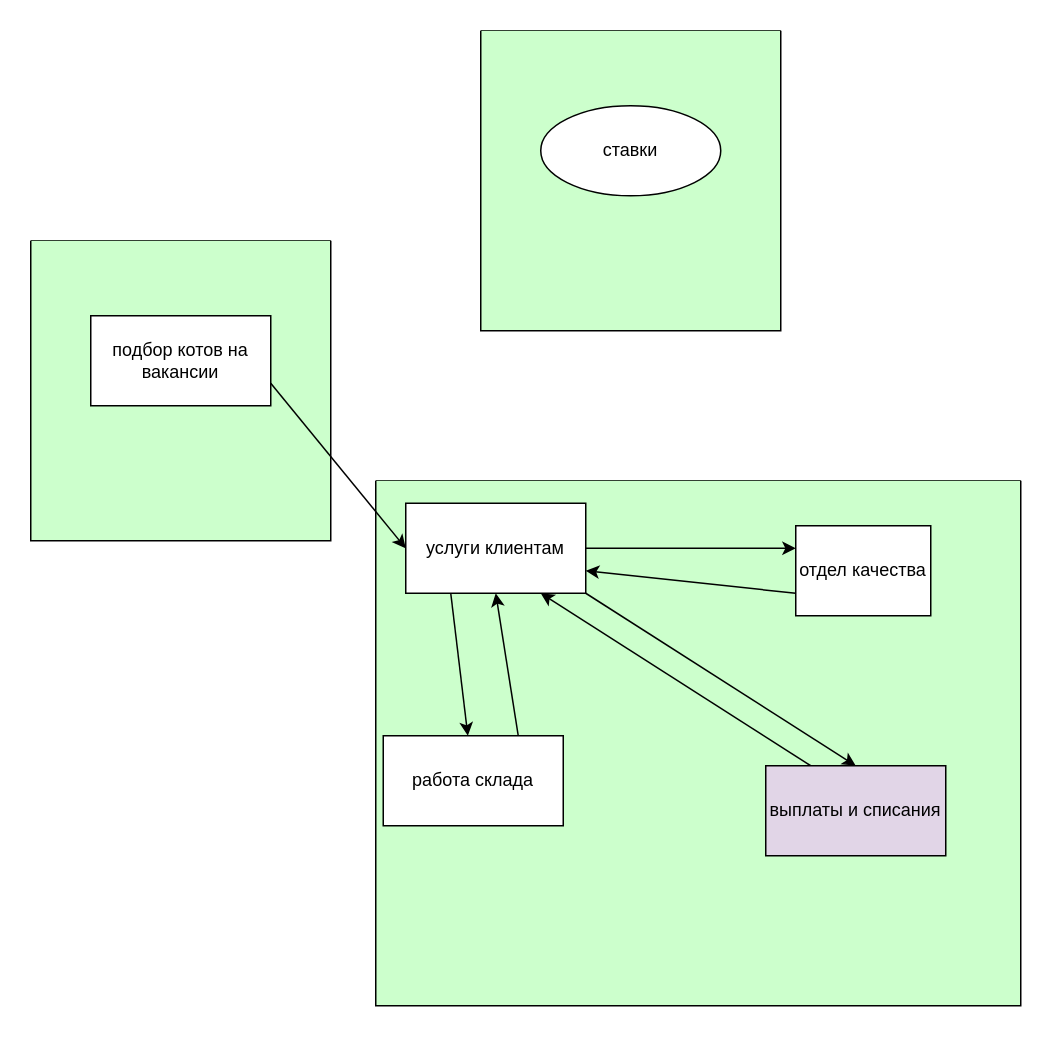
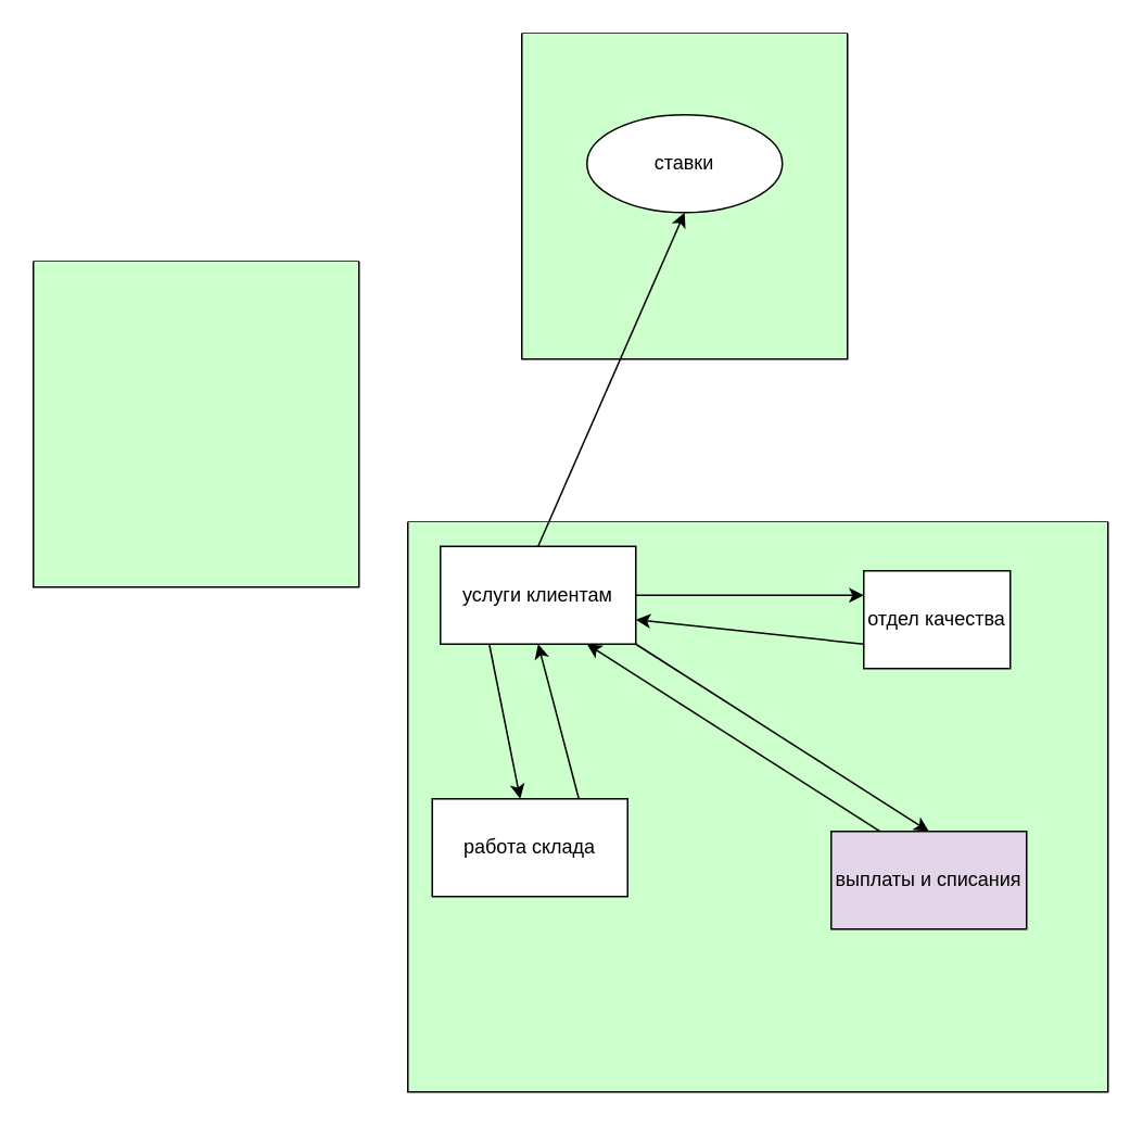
  <mxCell id="0" />
  <mxCell id="1" parent="0" />
  <mxCell id="2" value="" style="swimlane;startSize=0;fillStyle=solid;fillColor=none;rounded=0;shadow=0;glass=0;gradientColor=none;swimlaneFillColor=#CCFFCC;" parent="1" vertex="1"><mxGeometry x="20" y="160" width="200" height="200" as="geometry" /></mxCell>
- <mxCell id="3" value="подбор котов на вакансии" style="rounded=0;whiteSpace=wrap;html=1;" parent="2" vertex="1"><mxGeometry x="40" y="50" width="120" height="60" as="geometry" /></mxCell>
  <mxCell id="4" value="" style="swimlane;startSize=0;fillStyle=solid;fillColor=none;rounded=0;shadow=0;glass=0;gradientColor=none;swimlaneFillColor=#CCFFCC;" parent="1" vertex="1"><mxGeometry x="250" y="320" width="430" height="350" as="geometry" /></mxCell>
  <mxCell id="5" style="edgeStyle=none;html=1;exitX=0.25;exitY=1;exitDx=0;exitDy=0;" parent="4" source="8" target="10" edge="1"><mxGeometry relative="1" as="geometry" /></mxCell>
  <mxCell id="6" style="edgeStyle=none;html=1;exitX=1;exitY=0.5;exitDx=0;exitDy=0;entryX=0;entryY=0.25;entryDx=0;entryDy=0;" parent="4" source="8" target="14" edge="1"><mxGeometry relative="1" as="geometry" /></mxCell>
  <mxCell id="7" style="edgeStyle=none;html=1;exitX=1;exitY=1;exitDx=0;exitDy=0;entryX=0.5;entryY=0;entryDx=0;entryDy=0;" parent="4" source="8" target="12" edge="1"><mxGeometry relative="1" as="geometry" /></mxCell>
  <mxCell id="8" value="услуги клиентам" style="rounded=0;whiteSpace=wrap;html=1;" parent="4" vertex="1"><mxGeometry x="20" y="15" width="120" height="60" as="geometry" /></mxCell>
  <mxCell id="9" style="edgeStyle=none;html=1;exitX=0.75;exitY=0;exitDx=0;exitDy=0;entryX=0.5;entryY=1;entryDx=0;entryDy=0;" parent="4" source="10" target="8" edge="1"><mxGeometry relative="1" as="geometry" /></mxCell>
- <mxCell id="10" value="работа склада" style="rounded=0;whiteSpace=wrap;html=1;" parent="4" vertex="1"><mxGeometry x="5" y="170" width="120" height="60" as="geometry" /></mxCell>
+ <mxCell id="10" value="работа склада" style="rounded=0;whiteSpace=wrap;html=1;" parent="4" vertex="1"><mxGeometry x="15" y="170" width="120" height="60" as="geometry" /></mxCell>
  <mxCell id="11" style="edgeStyle=none;html=1;exitX=0.25;exitY=0;exitDx=0;exitDy=0;entryX=0.75;entryY=1;entryDx=0;entryDy=0;" parent="4" source="12" target="8" edge="1"><mxGeometry relative="1" as="geometry" /></mxCell>
  <mxCell id="12" value="выплаты и списания" style="rounded=0;whiteSpace=wrap;html=1;fillColor=#e1d5e7;" parent="4" vertex="1"><mxGeometry x="260" y="190" width="120" height="60" as="geometry" /></mxCell>
  <mxCell id="13" style="edgeStyle=none;html=1;exitX=0;exitY=0.75;exitDx=0;exitDy=0;entryX=1;entryY=0.75;entryDx=0;entryDy=0;" parent="4" source="14" target="8" edge="1"><mxGeometry relative="1" as="geometry" /></mxCell>
  <mxCell id="14" value="отдел качества" style="rounded=0;whiteSpace=wrap;html=1;" parent="4" vertex="1"><mxGeometry x="280" y="30" width="90" height="60" as="geometry" /></mxCell>
  <mxCell id="15" value="" style="swimlane;startSize=0;fillStyle=solid;fillColor=none;rounded=0;shadow=0;glass=0;gradientColor=none;swimlaneFillColor=#CCFFCC;" parent="1" vertex="1"><mxGeometry x="320" y="20" width="200" height="200" as="geometry" /></mxCell>
  <mxCell id="16" value="ставки" style="ellipse;whiteSpace=wrap;html=1;" parent="15" vertex="1"><mxGeometry x="40" y="50" width="120" height="60" as="geometry" /></mxCell>
- <mxCell id="18" style="edgeStyle=none;html=1;exitX=1;exitY=0.75;exitDx=0;exitDy=0;entryX=0;entryY=0.5;entryDx=0;entryDy=0;" parent="1" source="3" target="8" edge="1"><mxGeometry relative="1" as="geometry" /></mxCell>
+ <mxCell id="17" style="edgeStyle=none;html=1;exitX=0.5;exitY=0;exitDx=0;exitDy=0;entryX=0.5;entryY=1;entryDx=0;entryDy=0;" parent="1" source="8" target="16" edge="1"><mxGeometry relative="1" as="geometry" /></mxCell>
